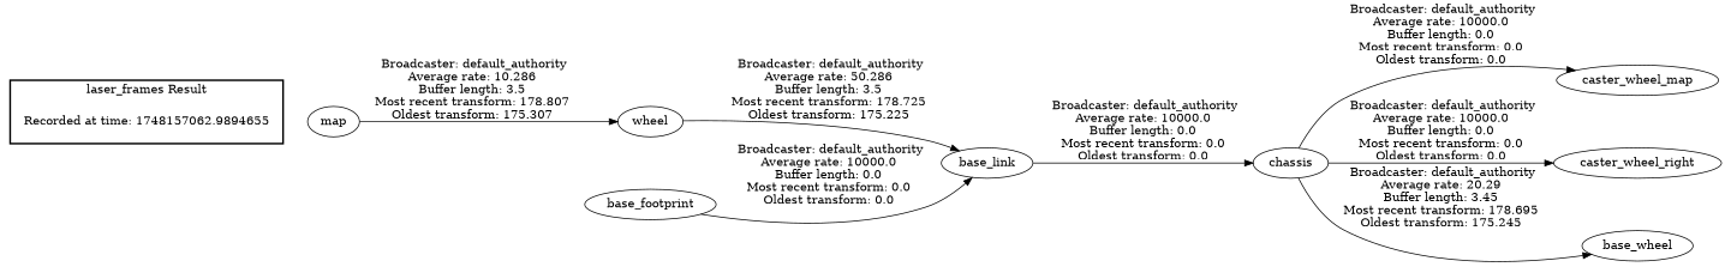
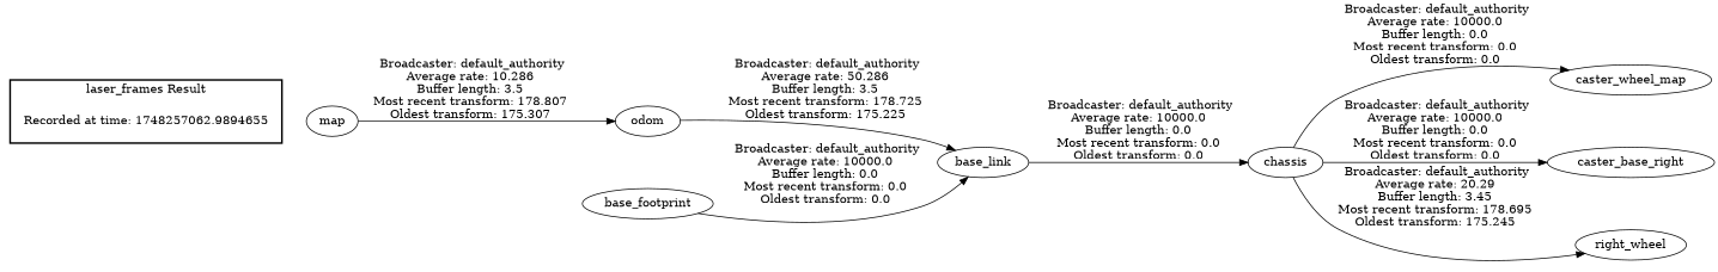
  digraph {
    rankdir=LR
-   "Recorded at time: 1748257062.9894655" [shape=plaintext label="Recorded at time: 1748157062.9894655"]
+   "Recorded at time: 1748257062.9894655" [shape=plaintext]
    map
-   odom [label=wheel]
+   odom
    base_link
    base_footprint
    chassis
    n7 [label=caster_wheel_map]
-   caster_wheel_right
-   right_wheel [label=base_wheel]
+   caster_wheel_right [label=caster_base_right]
+   right_wheel
    subgraph cluster_1 {
      color=black
      label="laser_frames Result"
      style=bold
      "Recorded at time: 1748257062.9894655"
    }
    "Recorded at time: 1748257062.9894655" -> map [style=invis]
    map -> odom [label=" Broadcaster: default_authority\nAverage rate: 10.286\nBuffer length: 3.5\nMost recent transform: 178.807\nOldest transform: 175.307\n"]
    odom -> base_link [label=" Broadcaster: default_authority\nAverage rate: 50.286\nBuffer length: 3.5\nMost recent transform: 178.725\nOldest transform: 175.225\n"]
    base_link -> chassis [label=" Broadcaster: default_authority\nAverage rate: 10000.0\nBuffer length: 0.0\nMost recent transform: 0.0\nOldest transform: 0.0\n"]
    base_footprint -> base_link [label=" Broadcaster: default_authority\nAverage rate: 10000.0\nBuffer length: 0.0\nMost recent transform: 0.0\nOldest transform: 0.0\n"]
    chassis -> n7 [label=" Broadcaster: default_authority\nAverage rate: 10000.0\nBuffer length: 0.0\nMost recent transform: 0.0\nOldest transform: 0.0\n"]
    chassis -> caster_wheel_right [label=" Broadcaster: default_authority\nAverage rate: 10000.0\nBuffer length: 0.0\nMost recent transform: 0.0\nOldest transform: 0.0\n"]
    chassis -> right_wheel [label=" Broadcaster: default_authority\nAverage rate: 20.29\nBuffer length: 3.45\nMost recent transform: 178.695\nOldest transform: 175.245\n"]
  }
